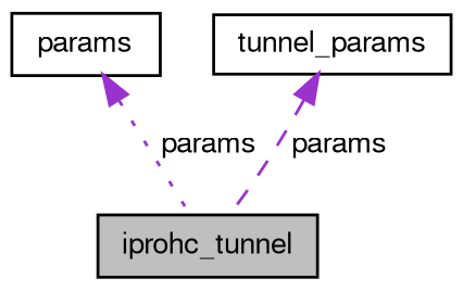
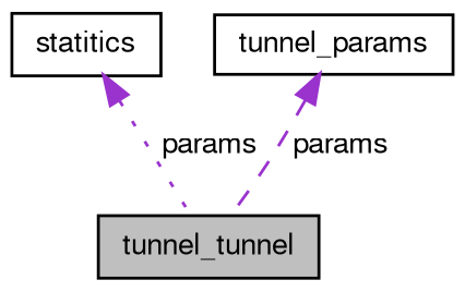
  digraph {
    node [color=black fillcolor=white fontname=FreeSans fontsize=10 shape=record style=filled]
    edge [color=darkorchid3 dir=back fontname=FreeSans fontsize=10 labelfontname=FreeSans labelfontsize=10]
-   n1 [fillcolor=grey75 fontcolor=black height=0.2 label=iprohc_tunnel width=0.4]
-   n2 [height=0.2 label=params width=0.4]
+   n1 [fillcolor=grey75 fontcolor=black height=0.2 label=tunnel_tunnel width=0.4]
+   n2 [height=0.2 label=statitics width=0.4]
    n3 [height=0.2 label=tunnel_params width=0.4]
    n2 -> n1 [label=" params" style=dotted]
    n3 -> n1 [label=" params" style=dashed]
  }
